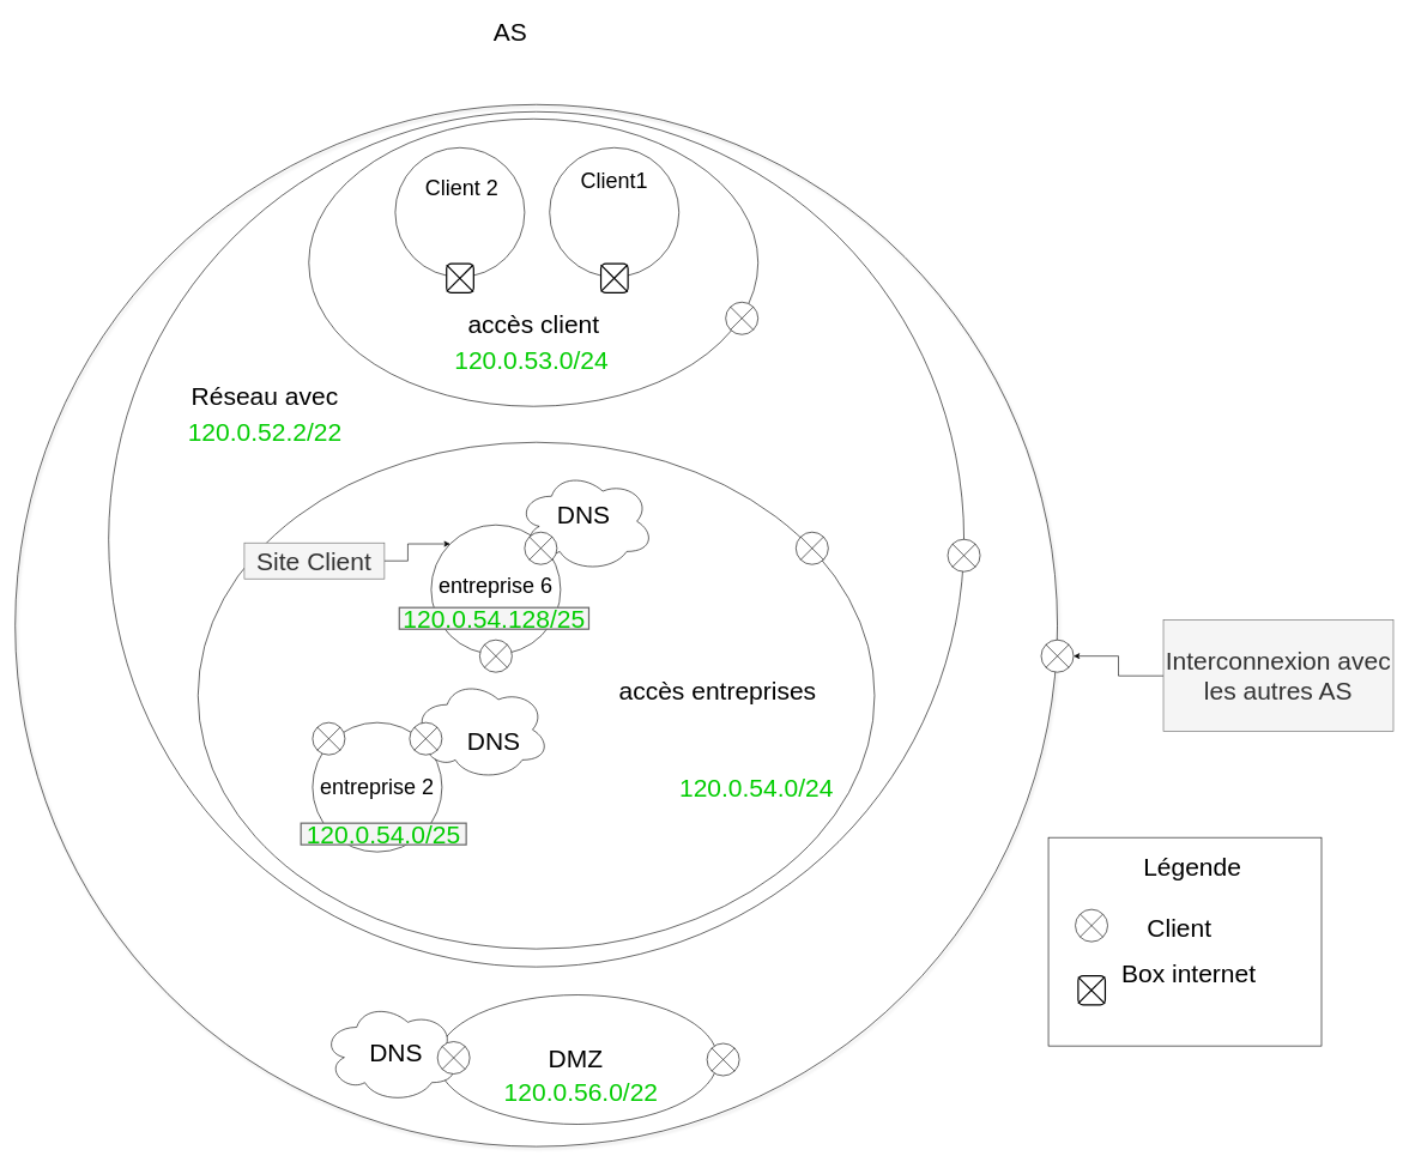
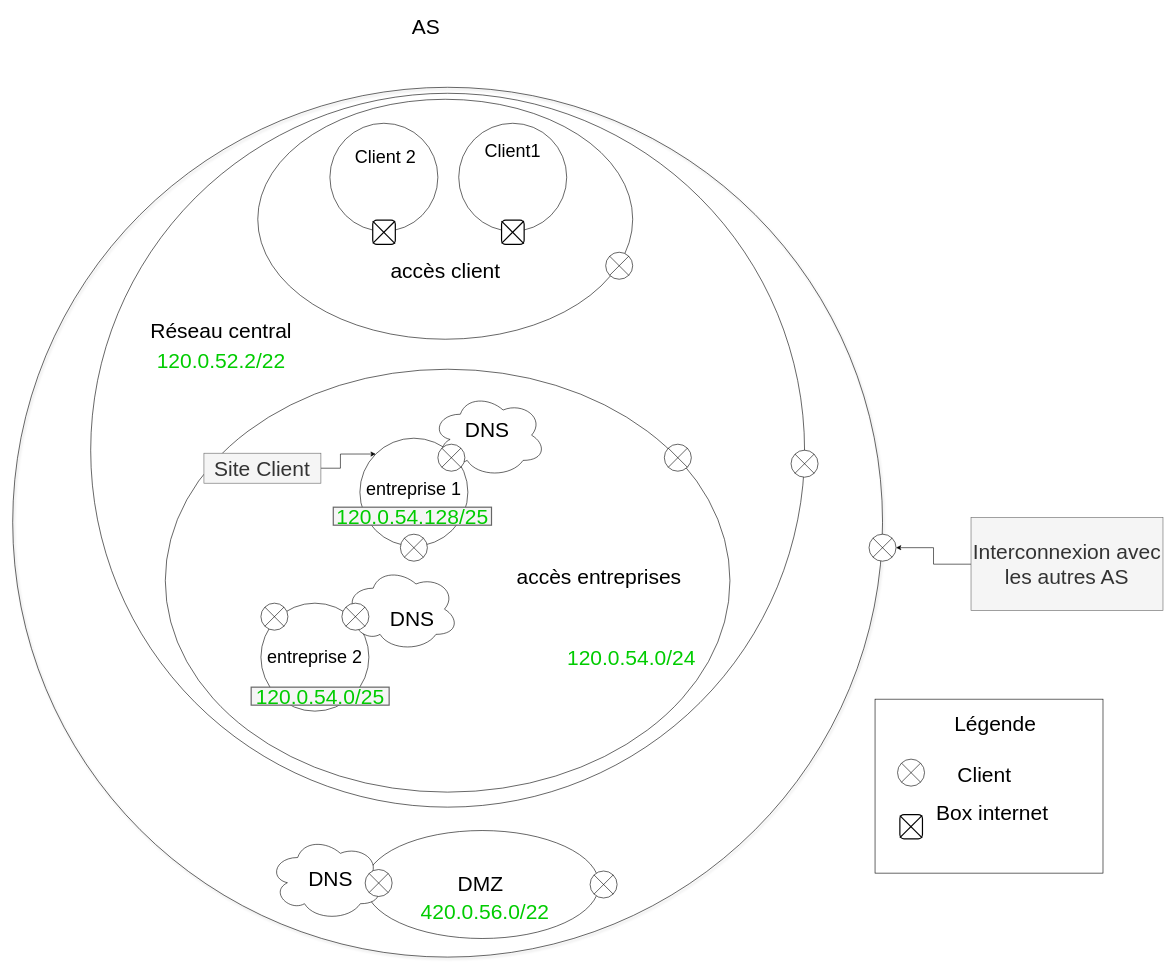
  <mxCell id="0" />
  <mxCell id="1" parent="0" />
  <mxCell id="2" value="" style="ellipse;whiteSpace=wrap;html=1;aspect=fixed;fillColor=none;shadow=1;strokeColor=#000000;" parent="1" vertex="1"><mxGeometry x="20.5" y="145" width="1450" height="1450" as="geometry" /></mxCell>
  <mxCell id="3" value="" style="ellipse;whiteSpace=wrap;html=1;aspect=fixed;" parent="1" vertex="1"><mxGeometry x="150.5" y="155" width="1190" height="1190" as="geometry" /></mxCell>
  <mxCell id="4" value="" style="ellipse;whiteSpace=wrap;html=1;" parent="1" vertex="1"><mxGeometry x="429" y="165" width="625" height="400" as="geometry" /></mxCell>
  <mxCell id="5" value="" style="ellipse;whiteSpace=wrap;html=1;" parent="1" vertex="1"><mxGeometry x="274.88" y="615" width="941.25" height="705" as="geometry" /></mxCell>
  <mxCell id="6" value="" style="ellipse;whiteSpace=wrap;html=1;aspect=fixed;" parent="1" vertex="1"><mxGeometry x="549.25" y="205" width="180" height="180" as="geometry" /></mxCell>
  <mxCell id="7" value="" style="ellipse;whiteSpace=wrap;html=1;aspect=fixed;" parent="1" vertex="1"><mxGeometry x="764" y="205" width="180" height="180" as="geometry" /></mxCell>
  <mxCell id="8" value="" style="ellipse;whiteSpace=wrap;html=1;aspect=fixed;" parent="1" vertex="1"><mxGeometry x="599.25" y="730" width="180" height="180" as="geometry" /></mxCell>
  <mxCell id="9" value="" style="ellipse;whiteSpace=wrap;html=1;aspect=fixed;" parent="1" vertex="1"><mxGeometry x="434.25" y="1005" width="180" height="180" as="geometry" /></mxCell>
  <mxCell id="10" value="" style="ellipse;shape=cloud;whiteSpace=wrap;html=1;" parent="1" vertex="1"><mxGeometry x="719.25" y="655" width="190" height="140" as="geometry" /></mxCell>
  <mxCell id="11" value="" style="ellipse;shape=cloud;whiteSpace=wrap;html=1;" parent="1" vertex="1"><mxGeometry x="574" y="945" width="190" height="140" as="geometry" /></mxCell>
  <mxCell id="12" value="" style="ellipse;whiteSpace=wrap;html=1;" parent="1" vertex="1"><mxGeometry x="608" y="1384" width="390" height="180" as="geometry" /></mxCell>
  <mxCell id="13" value="" style="ellipse;shape=cloud;whiteSpace=wrap;html=1;" parent="1" vertex="1"><mxGeometry x="448" y="1394" width="190" height="140" as="geometry" /></mxCell>
  <mxCell id="14" value="" style="verticalLabelPosition=bottom;verticalAlign=top;html=1;shape=mxgraph.flowchart.or;" parent="1" vertex="1"><mxGeometry x="608" y="1449" width="45" height="45" as="geometry" /></mxCell>
  <mxCell id="15" value="" style="verticalLabelPosition=bottom;verticalAlign=top;html=1;shape=mxgraph.flowchart.or;" parent="1" vertex="1"><mxGeometry x="983" y="1451.5" width="45" height="45" as="geometry" /></mxCell>
  <mxCell id="16" value="" style="verticalLabelPosition=bottom;verticalAlign=top;html=1;shape=mxgraph.flowchart.or;" parent="1" vertex="1"><mxGeometry x="1318" y="750" width="45" height="45" as="geometry" /></mxCell>
  <mxCell id="17" value="" style="verticalLabelPosition=bottom;verticalAlign=top;html=1;shape=mxgraph.flowchart.or;" parent="1" vertex="1"><mxGeometry x="1009" y="420" width="45" height="45" as="geometry" /></mxCell>
  <mxCell id="18" value="" style="verticalLabelPosition=bottom;verticalAlign=top;html=1;shape=mxgraph.flowchart.or;" parent="1" vertex="1"><mxGeometry x="1106.75" y="740" width="45" height="45" as="geometry" /></mxCell>
  <mxCell id="19" value="" style="verticalLabelPosition=bottom;verticalAlign=top;html=1;shape=mxgraph.flowchart.or;" parent="1" vertex="1"><mxGeometry x="666.75" y="890" width="45" height="45" as="geometry" /></mxCell>
  <mxCell id="20" value="" style="verticalLabelPosition=bottom;verticalAlign=top;html=1;shape=mxgraph.flowchart.or;" parent="1" vertex="1"><mxGeometry x="434.25" y="1005" width="45" height="45" as="geometry" /></mxCell>
  <mxCell id="21" value="" style="verticalLabelPosition=bottom;verticalAlign=top;html=1;shape=mxgraph.flowchart.or;" parent="1" vertex="1"><mxGeometry x="569.25" y="1005" width="45" height="45" as="geometry" /></mxCell>
  <mxCell id="22" value="" style="verticalLabelPosition=bottom;verticalAlign=top;html=1;shape=mxgraph.flowchart.or;" parent="1" vertex="1"><mxGeometry x="729.25" y="740" width="45" height="45" as="geometry" /></mxCell>
  <mxCell id="23" value="" style="group" parent="1" vertex="1" connectable="0"><mxGeometry x="834" y="365" width="40" height="43.34" as="geometry" /></mxCell>
  <mxCell id="24" value="" style="rounded=1;whiteSpace=wrap;html=1;absoluteArcSize=1;arcSize=14;strokeWidth=2;" parent="23" vertex="1"><mxGeometry x="1.402" y="1.507" width="37.645" height="40.48" as="geometry" /></mxCell>
  <mxCell id="25" value="" style="line;strokeWidth=2;html=1;perimeter=backbonePerimeter;points=[];outlineConnect=0;rotation=45;" parent="23" vertex="1"><mxGeometry x="-6.387" y="19.848" width="52.703" height="4.048" as="geometry" /></mxCell>
  <mxCell id="26" value="" style="line;strokeWidth=2;html=1;perimeter=backbonePerimeter;points=[];outlineConnect=0;rotation=-225;" parent="23" vertex="1"><mxGeometry x="-6.316" y="19.444" width="52.703" height="4.048" as="geometry" /></mxCell>
  <mxCell id="27" value="" style="group" parent="1" vertex="1" connectable="0"><mxGeometry x="619.25" y="365" width="40" height="43.34" as="geometry" /></mxCell>
  <mxCell id="28" value="" style="rounded=1;whiteSpace=wrap;html=1;absoluteArcSize=1;arcSize=14;strokeWidth=2;" parent="27" vertex="1"><mxGeometry x="1.402" y="1.507" width="37.645" height="40.48" as="geometry" /></mxCell>
  <mxCell id="29" value="" style="line;strokeWidth=2;html=1;perimeter=backbonePerimeter;points=[];outlineConnect=0;rotation=45;" parent="27" vertex="1"><mxGeometry x="-6.387" y="19.848" width="52.703" height="4.048" as="geometry" /></mxCell>
  <mxCell id="30" value="" style="line;strokeWidth=2;html=1;perimeter=backbonePerimeter;points=[];outlineConnect=0;rotation=-225;" parent="27" vertex="1"><mxGeometry x="-6.316" y="19.444" width="52.703" height="4.048" as="geometry" /></mxCell>
  <mxCell id="31" value="&lt;font style=&quot;font-size: 35px;&quot;&gt;AS&lt;/font&gt;" style="text;html=1;strokeColor=none;fillColor=none;align=center;verticalAlign=middle;whiteSpace=wrap;rounded=0;" parent="1" vertex="1"><mxGeometry x="646.75" y="20" width="125" height="45" as="geometry" /></mxCell>
  <mxCell id="32" value="&lt;font style=&quot;font-size: 35px;&quot;&gt;DMZ&lt;/font&gt;" style="text;html=1;strokeColor=none;fillColor=none;align=center;verticalAlign=middle;whiteSpace=wrap;rounded=0;" parent="1" vertex="1"><mxGeometry x="738" y="1446.5" width="125" height="50" as="geometry" /></mxCell>
  <mxCell id="33" value="&lt;font style=&quot;font-size: 35px;&quot;&gt;DNS&lt;/font&gt;" style="text;html=1;strokeColor=none;fillColor=none;align=center;verticalAlign=middle;whiteSpace=wrap;rounded=0;" parent="1" vertex="1"><mxGeometry x="488" y="1439" width="125" height="50" as="geometry" /></mxCell>
  <mxCell id="34" value="&lt;font style=&quot;font-size: 35px;&quot;&gt;DNS&lt;/font&gt;" style="text;html=1;strokeColor=none;fillColor=none;align=center;verticalAlign=middle;whiteSpace=wrap;rounded=0;" parent="1" vertex="1"><mxGeometry x="749.25" y="690" width="125" height="50" as="geometry" /></mxCell>
  <mxCell id="35" value="&lt;font style=&quot;font-size: 35px;&quot;&gt;DNS&lt;/font&gt;" style="text;html=1;strokeColor=none;fillColor=none;align=center;verticalAlign=middle;whiteSpace=wrap;rounded=0;" parent="1" vertex="1"><mxGeometry x="624.25" y="1005" width="125" height="50" as="geometry" /></mxCell>
  <mxCell id="36" value="&lt;font style=&quot;font-size: 35px;&quot;&gt;accès entreprises&lt;br&gt;&lt;/font&gt;" style="text;html=1;strokeColor=none;fillColor=none;align=center;verticalAlign=middle;whiteSpace=wrap;rounded=0;" parent="1" vertex="1"><mxGeometry x="858" y="935" width="280" height="50" as="geometry" /></mxCell>
- <mxCell id="37" value="&lt;font style=&quot;font-size: 30px;&quot;&gt;entreprise 6&lt;br&gt;&lt;/font&gt;" style="text;html=1;strokeColor=none;fillColor=none;align=center;verticalAlign=middle;whiteSpace=wrap;rounded=0;" parent="1" vertex="1"><mxGeometry x="589.25" y="790" width="200" height="50" as="geometry" /></mxCell>
+ <mxCell id="37" value="&lt;font style=&quot;font-size: 30px;&quot;&gt;entreprise 1&lt;br&gt;&lt;/font&gt;" style="text;html=1;strokeColor=none;fillColor=none;align=center;verticalAlign=middle;whiteSpace=wrap;rounded=0;" parent="1" vertex="1"><mxGeometry x="589.25" y="790" width="200" height="50" as="geometry" /></mxCell>
  <mxCell id="38" value="&lt;div style=&quot;font-size: 30px;&quot;&gt;&lt;font style=&quot;font-size: 30px;&quot;&gt;entreprise 2&lt;/font&gt;&lt;/div&gt;" style="text;html=1;strokeColor=none;fillColor=none;align=center;verticalAlign=middle;whiteSpace=wrap;rounded=0;" parent="1" vertex="1"><mxGeometry x="424.25" y="1070" width="200" height="50" as="geometry" /></mxCell>
  <mxCell id="39" value="&lt;font style=&quot;font-size: 35px;&quot;&gt;accès client&lt;br&gt;&lt;/font&gt;" style="text;html=1;strokeColor=none;fillColor=none;align=center;verticalAlign=middle;whiteSpace=wrap;rounded=0;" parent="1" vertex="1"><mxGeometry x="602" y="425" width="280" height="50" as="geometry" /></mxCell>
  <mxCell id="40" value="&lt;font style=&quot;font-size: 30px;&quot;&gt;Client1&lt;/font&gt;" style="text;html=1;strokeColor=none;fillColor=none;align=center;verticalAlign=middle;whiteSpace=wrap;rounded=0;" parent="1" vertex="1"><mxGeometry x="714" y="225" width="280" height="50" as="geometry" /></mxCell>
  <mxCell id="41" value="" style="verticalLabelPosition=bottom;verticalAlign=top;html=1;shape=mxgraph.flowchart.or;" parent="1" vertex="1"><mxGeometry x="1448" y="890" width="45" height="45" as="geometry" /></mxCell>
  <mxCell id="42" style="edgeStyle=orthogonalEdgeStyle;rounded=0;orthogonalLoop=1;jettySize=auto;html=1;entryX=1;entryY=0.5;entryDx=0;entryDy=0;entryPerimeter=0;fontSize=35;" parent="1" source="43" target="41" edge="1"><mxGeometry relative="1" as="geometry" /></mxCell>
  <mxCell id="43" value="Interconnexion avec les autres AS" style="text;html=1;strokeColor=#666666;fillColor=#f5f5f5;align=center;verticalAlign=middle;whiteSpace=wrap;rounded=0;fontSize=35;fontColor=#333333;" parent="1" vertex="1"><mxGeometry x="1618" y="862.5" width="320" height="155" as="geometry" /></mxCell>
  <mxCell id="44" style="edgeStyle=orthogonalEdgeStyle;rounded=0;orthogonalLoop=1;jettySize=auto;html=1;entryX=0;entryY=0;entryDx=0;entryDy=0;fontSize=35;" parent="1" source="45" target="8" edge="1"><mxGeometry relative="1" as="geometry" /></mxCell>
  <mxCell id="45" value="Site Client" style="text;html=1;strokeColor=#666666;fillColor=#f5f5f5;align=center;verticalAlign=middle;whiteSpace=wrap;rounded=0;fontSize=35;fontColor=#333333;" parent="1" vertex="1"><mxGeometry x="339.25" y="755" width="195" height="50" as="geometry" /></mxCell>
  <mxCell id="46" value="" style="group" parent="1" vertex="1" connectable="0"><mxGeometry x="1458" y="1165" width="380" height="425" as="geometry" /></mxCell>
  <mxCell id="47" value="" style="rounded=0;whiteSpace=wrap;html=1;fontSize=35;" parent="46" vertex="1"><mxGeometry width="380" height="290" as="geometry" /></mxCell>
  <mxCell id="48" value="Légende" style="text;html=1;strokeColor=none;fillColor=none;align=center;verticalAlign=middle;whiteSpace=wrap;rounded=0;fontSize=35;" parent="46" vertex="1"><mxGeometry x="100.5" y="20" width="199" height="40" as="geometry" /></mxCell>
  <mxCell id="49" value="" style="verticalLabelPosition=bottom;verticalAlign=top;html=1;shape=mxgraph.flowchart.or;" parent="46" vertex="1"><mxGeometry x="37.5" y="100" width="45" height="45" as="geometry" /></mxCell>
  <mxCell id="50" value="" style="group" parent="46" vertex="1" connectable="0"><mxGeometry x="40" y="190.83" width="40" height="43.34" as="geometry" /></mxCell>
  <mxCell id="51" value="" style="rounded=1;whiteSpace=wrap;html=1;absoluteArcSize=1;arcSize=14;strokeWidth=2;" parent="50" vertex="1"><mxGeometry x="1.402" y="1.507" width="37.645" height="40.48" as="geometry" /></mxCell>
  <mxCell id="52" value="" style="line;strokeWidth=2;html=1;perimeter=backbonePerimeter;points=[];outlineConnect=0;rotation=45;" parent="50" vertex="1"><mxGeometry x="-6.387" y="19.848" width="52.703" height="4.048" as="geometry" /></mxCell>
  <mxCell id="53" value="" style="line;strokeWidth=2;html=1;perimeter=backbonePerimeter;points=[];outlineConnect=0;rotation=-225;" parent="50" vertex="1"><mxGeometry x="-6.316" y="19.444" width="52.703" height="4.048" as="geometry" /></mxCell>
  <mxCell id="54" value="Client" style="text;html=1;strokeColor=none;fillColor=none;align=center;verticalAlign=middle;whiteSpace=wrap;rounded=0;fontSize=35;" parent="46" vertex="1"><mxGeometry x="82.5" y="105" width="199" height="40" as="geometry" /></mxCell>
  <mxCell id="55" value="Box internet" style="text;html=1;strokeColor=none;fillColor=none;align=center;verticalAlign=middle;whiteSpace=wrap;rounded=0;fontSize=35;" parent="46" vertex="1"><mxGeometry x="95.5" y="169.17" width="199" height="40" as="geometry" /></mxCell>
  <mxCell id="56" value="&lt;div&gt;&lt;font style=&quot;font-size: 30px;&quot;&gt;Client 2&lt;/font&gt;&lt;/div&gt;" style="text;html=1;strokeColor=none;fillColor=none;align=center;verticalAlign=middle;whiteSpace=wrap;rounded=0;" parent="1" vertex="1"><mxGeometry x="571.75" y="235" width="140" height="50" as="geometry" /></mxCell>
  <mxCell id="57" value="&lt;font color=&quot;#00CC00&quot;&gt;120.0.52.2/22&lt;/font&gt;" style="text;html=1;strokeColor=none;fillColor=none;align=center;verticalAlign=middle;whiteSpace=wrap;rounded=0;strokeWidth=2;fontSize=35;" parent="1" vertex="1"><mxGeometry x="253" y="585" width="230" height="30" as="geometry" /></mxCell>
  <mxCell id="58" value="&lt;font data-darkreader-inline-color=&quot;&quot; style=&quot;--darkreader-inline-color: #3dff3d;&quot; color=&quot;#00CC00&quot;&gt;120.0.54.0/24&lt;/font&gt;" style="text;html=1;strokeColor=none;fillColor=none;align=center;verticalAlign=middle;whiteSpace=wrap;rounded=0;strokeWidth=2;fontSize=35;" parent="1" vertex="1"><mxGeometry x="936.75" y="1080" width="230" height="30" as="geometry" /></mxCell>
  <mxCell id="59" value="&lt;font color=&quot;#00CC00&quot;&gt;120.0.54.128/25&lt;/font&gt;" style="text;html=1;strokeColor=#666666;fillColor=#f5f5f5;align=center;verticalAlign=middle;whiteSpace=wrap;rounded=0;strokeWidth=2;fontSize=35;fontColor=#333333;" parent="1" vertex="1"><mxGeometry x="554.88" y="845" width="263.75" height="30" as="geometry" /></mxCell>
  <mxCell id="60" value="&lt;font color=&quot;#00CC00&quot;&gt;120.0.54.0/25&lt;/font&gt;" style="text;html=1;strokeColor=#666666;fillColor=#f5f5f5;align=center;verticalAlign=middle;whiteSpace=wrap;rounded=0;strokeWidth=2;fontSize=35;fontColor=#333333;" parent="1" vertex="1"><mxGeometry x="418" y="1145" width="230" height="30" as="geometry" /></mxCell>
- <mxCell id="61" value="&lt;font color=&quot;#00CC00&quot;&gt;120.0.53.0/24&lt;/font&gt;" style="text;html=1;strokeColor=none;fillColor=none;align=center;verticalAlign=middle;whiteSpace=wrap;rounded=0;strokeWidth=2;fontSize=35;" parent="1" vertex="1"><mxGeometry x="624.25" y="485" width="230" height="30" as="geometry" /></mxCell>
- <mxCell id="62" value="&lt;font style=&quot;font-size: 35px;&quot;&gt;Réseau avec&lt;/font&gt;" style="text;html=1;strokeColor=none;fillColor=none;align=center;verticalAlign=middle;whiteSpace=wrap;rounded=0;" vertex="1" parent="1"><mxGeometry x="228" y="525" width="280" height="50" as="geometry" /></mxCell>
- <mxCell id="63" value="&lt;font color=&quot;#00CC00&quot;&gt;120.0.56.0/22&lt;/font&gt;" style="text;html=1;strokeColor=none;fillColor=none;align=center;verticalAlign=middle;whiteSpace=wrap;rounded=0;strokeWidth=2;fontSize=35;" vertex="1" parent="1"><mxGeometry x="693" y="1504" width="230" height="30" as="geometry" /></mxCell>
+ <mxCell id="62" value="&lt;font style=&quot;font-size: 35px;&quot;&gt;Réseau central&lt;/font&gt;" style="text;html=1;strokeColor=none;fillColor=none;align=center;verticalAlign=middle;whiteSpace=wrap;rounded=0;" vertex="1" parent="1"><mxGeometry x="228" y="525" width="280" height="50" as="geometry" /></mxCell>
+ <mxCell id="63" value="&lt;font color=&quot;#00CC00&quot;&gt;420.0.56.0/22&lt;/font&gt;" style="text;html=1;strokeColor=none;fillColor=none;align=center;verticalAlign=middle;whiteSpace=wrap;rounded=0;strokeWidth=2;fontSize=35;" vertex="1" parent="1"><mxGeometry x="693" y="1504" width="230" height="30" as="geometry" /></mxCell>
